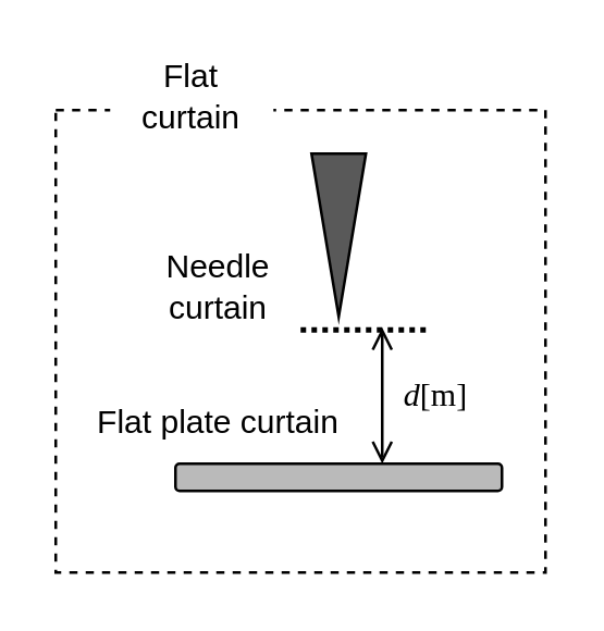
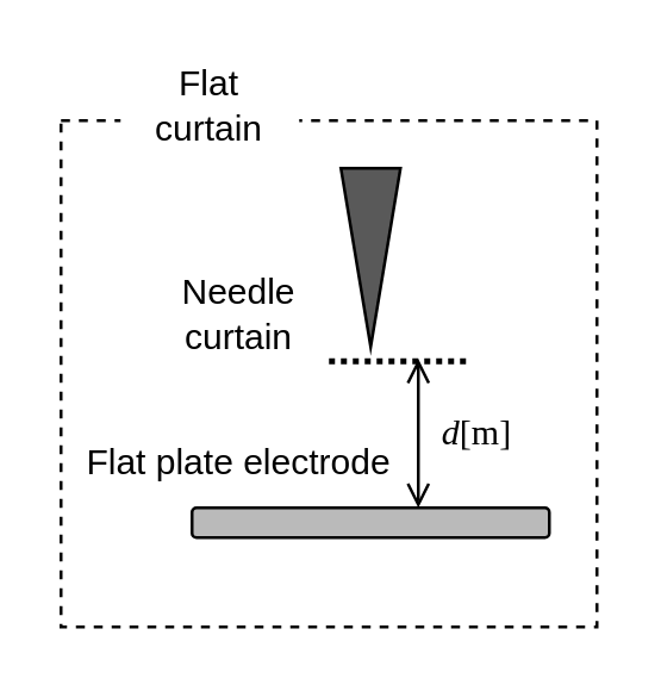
  <mxCell id="0" />
  <mxCell id="1" parent="0" />
  <mxCell id="2" value="" style="rounded=0;whiteSpace=wrap;html=1;dashed=1;" vertex="1" parent="1"><mxGeometry x="20" y="40" width="180" height="170" as="geometry" /></mxCell>
  <mxCell id="3" value="Flat curtain" style="text;html=1;strokeColor=none;fillColor=default;align=center;verticalAlign=middle;whiteSpace=wrap;rounded=0;dashed=1;" vertex="1" parent="1"><mxGeometry x="40" y="20" width="60" height="30" as="geometry" /></mxCell>
  <mxCell id="4" value="" style="triangle;whiteSpace=wrap;html=1;fillColor=#595959;rotation=90;" vertex="1" parent="1"><mxGeometry x="94" y="76" width="60" height="20" as="geometry" /></mxCell>
  <mxCell id="5" value="&lt;div&gt;Needle curtain&lt;/div&gt;" style="text;html=1;strokeColor=none;fillColor=default;align=center;verticalAlign=middle;whiteSpace=wrap;rounded=0;dashed=1;" vertex="1" parent="1"><mxGeometry x="50" y="90" width="60" height="30" as="geometry" /></mxCell>
  <mxCell id="6" value="" style="rounded=1;whiteSpace=wrap;html=1;fillColor=#BABABA;" vertex="1" parent="1"><mxGeometry x="64" y="170" width="120" height="10" as="geometry" /></mxCell>
  <mxCell id="7" value="" style="endArrow=none;html=1;strokeWidth=2;rounded=0;dashed=1;dashPattern=1 1;" edge="1" parent="1"><mxGeometry width="50" height="50" relative="1" as="geometry"><mxPoint x="110" y="120.76" as="sourcePoint" /><mxPoint x="156" y="120.76" as="targetPoint" /><Array as="points"><mxPoint x="136" y="120.76" /></Array></mxGeometry></mxCell>
  <mxCell id="8" value="" style="endArrow=open;startArrow=open;html=1;rounded=0;startFill=0;endFill=0;" edge="1" parent="1"><mxGeometry width="50" height="50" relative="1" as="geometry"><mxPoint x="140" y="170" as="sourcePoint" /><mxPoint x="140" y="120" as="targetPoint" /><Array as="points"><mxPoint x="140" y="150" /></Array></mxGeometry></mxCell>
  <mxCell id="9" value="&lt;div&gt;&lt;font face=&quot;Times New Roman&quot;&gt;&lt;i&gt;d&lt;/i&gt;[m]&lt;/font&gt;&lt;/div&gt;" style="text;html=1;strokeColor=none;fillColor=none;align=center;verticalAlign=middle;whiteSpace=wrap;rounded=0;dashed=1;" vertex="1" parent="1"><mxGeometry x="130" y="130" width="60" height="30" as="geometry" /></mxCell>
- <mxCell id="10" value="Flat plate curtain" style="text;html=1;strokeColor=none;fillColor=none;align=center;verticalAlign=middle;whiteSpace=wrap;rounded=0;dashed=1;" vertex="1" parent="1"><mxGeometry x="20" y="140" width="120" height="30" as="geometry" /></mxCell>
+ <mxCell id="10" value="Flat plate electrode" style="text;html=1;strokeColor=none;fillColor=none;align=center;verticalAlign=middle;whiteSpace=wrap;rounded=0;dashed=1;" vertex="1" parent="1"><mxGeometry x="20" y="140" width="120" height="30" as="geometry" /></mxCell>
